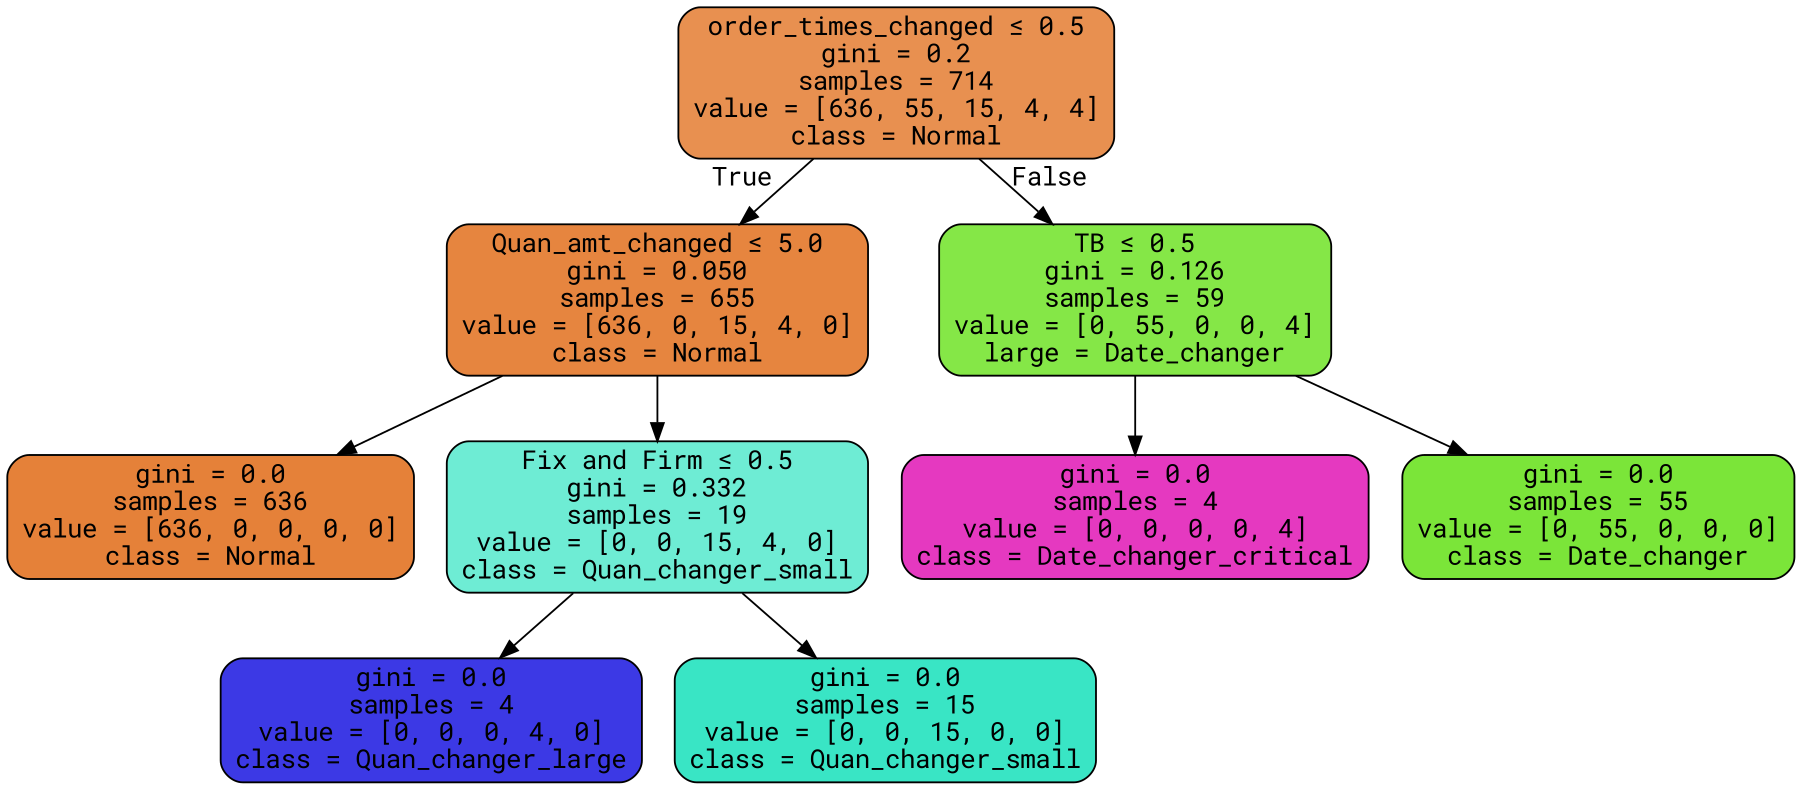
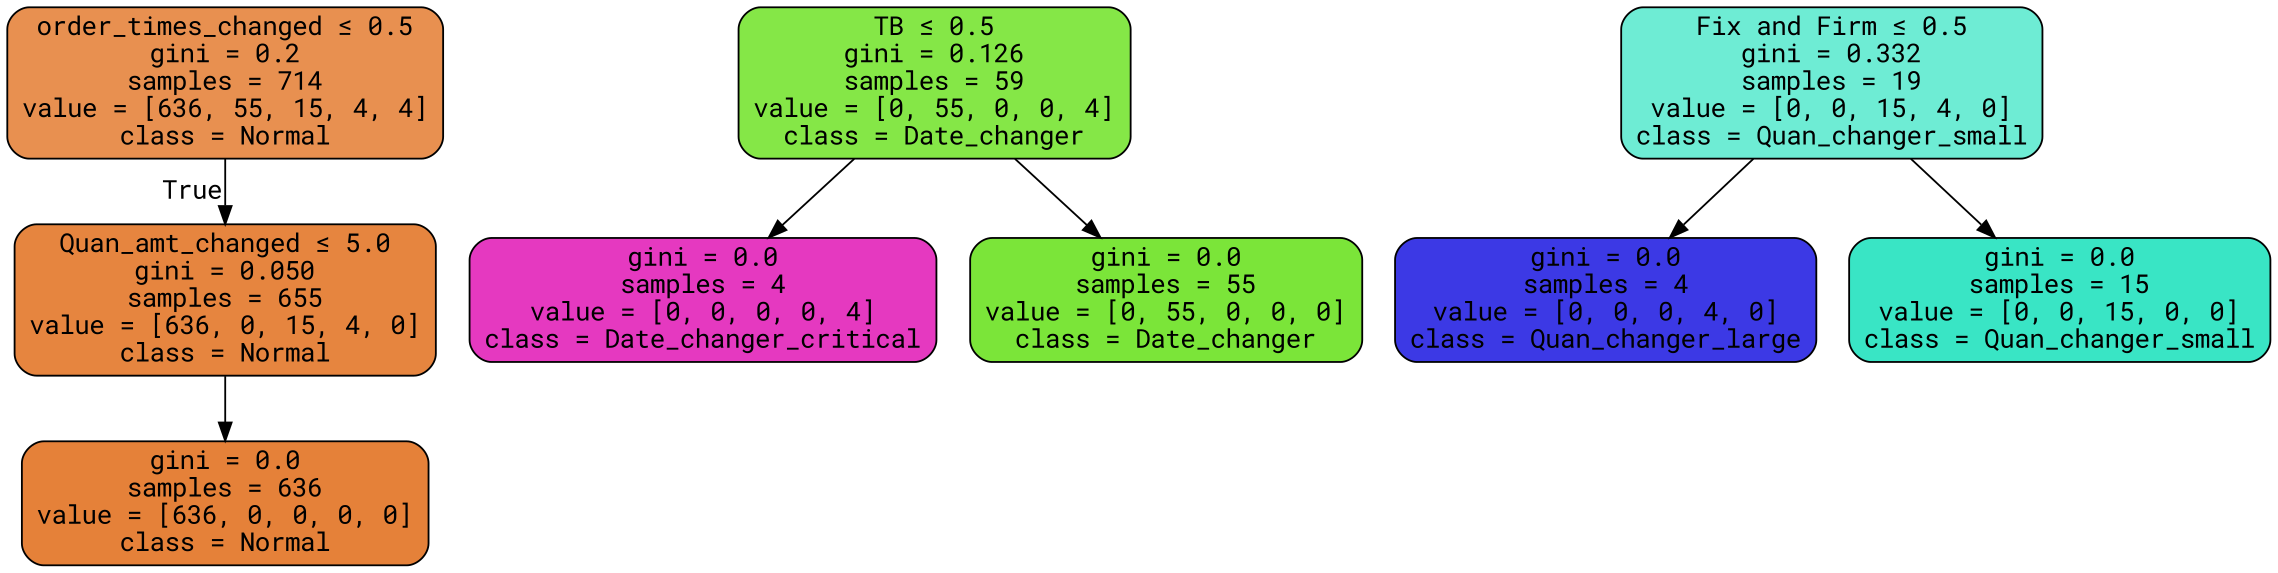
  digraph {
    fontname="Roboto Mono"
    node [color=black fontname="Roboto Mono" shape=box style="filled, rounded"]
    edge [fontname="Roboto Mono"]
    n1 [fillcolor="#e89050" label=<order_times_changed &le; 0.5<br/>gini = 0.2<br/>samples = 714<br/>value = [636, 55, 15, 4, 4]<br/>class = Normal>]
    n2 [fillcolor="#e6853f" label=<Quan_amt_changed &le; 5.0<br/>gini = 0.050<br/>samples = 655<br/>value = [636, 0, 15, 4, 0]<br/>class = Normal>]
-   n3 [fillcolor="#85e747" label=<TB &le; 0.5<br/>gini = 0.126<br/>samples = 59<br/>value = [0, 55, 0, 0, 4]<br/>large = Date_changer>]
+   n3 [fillcolor="#85e747" label=<TB &le; 0.5<br/>gini = 0.126<br/>samples = 59<br/>value = [0, 55, 0, 0, 4]<br/>class = Date_changer>]
    n4 [fillcolor="#e58139" label=<gini = 0.0<br/>samples = 636<br/>value = [636, 0, 0, 0, 0]<br/>class = Normal>]
    n5 [fillcolor="#6eecd4" label=<Fix and Firm &le; 0.5<br/>gini = 0.332<br/>samples = 19<br/>value = [0, 0, 15, 4, 0]<br/>class = Quan_changer_small>]
    n6 [fillcolor="#e539c0" label=<gini = 0.0<br/>samples = 4<br/>value = [0, 0, 0, 0, 4]<br/>class = Date_changer_critical>]
    n7 [fillcolor="#7be539" label=<gini = 0.0<br/>samples = 55<br/>value = [0, 55, 0, 0, 0]<br/>class = Date_changer>]
    n8 [fillcolor="#3c39e5" label=<gini = 0.0<br/>samples = 4<br/>value = [0, 0, 0, 4, 0]<br/>class = Quan_changer_large>]
    n9 [fillcolor="#39e5c5" label=<gini = 0.0<br/>samples = 15<br/>value = [0, 0, 15, 0, 0]<br/>class = Quan_changer_small>]
    n1 -> n2 [headlabel=True labelangle=45 labeldistance=2.5]
-   n1 -> n3 [headlabel=False labelangle=-45 labeldistance=2.5]
    n2 -> n4
-   n2 -> n5
    n3 -> n6
    n3 -> n7
    n5 -> n8
    n5 -> n9
  }
